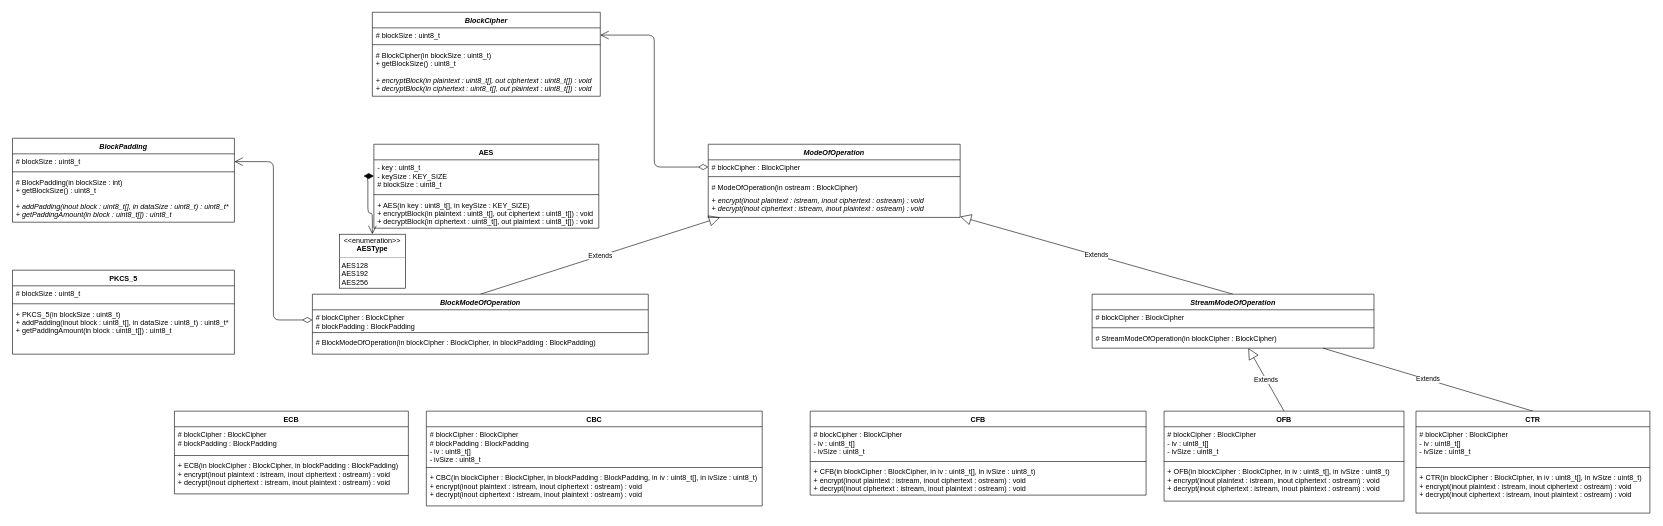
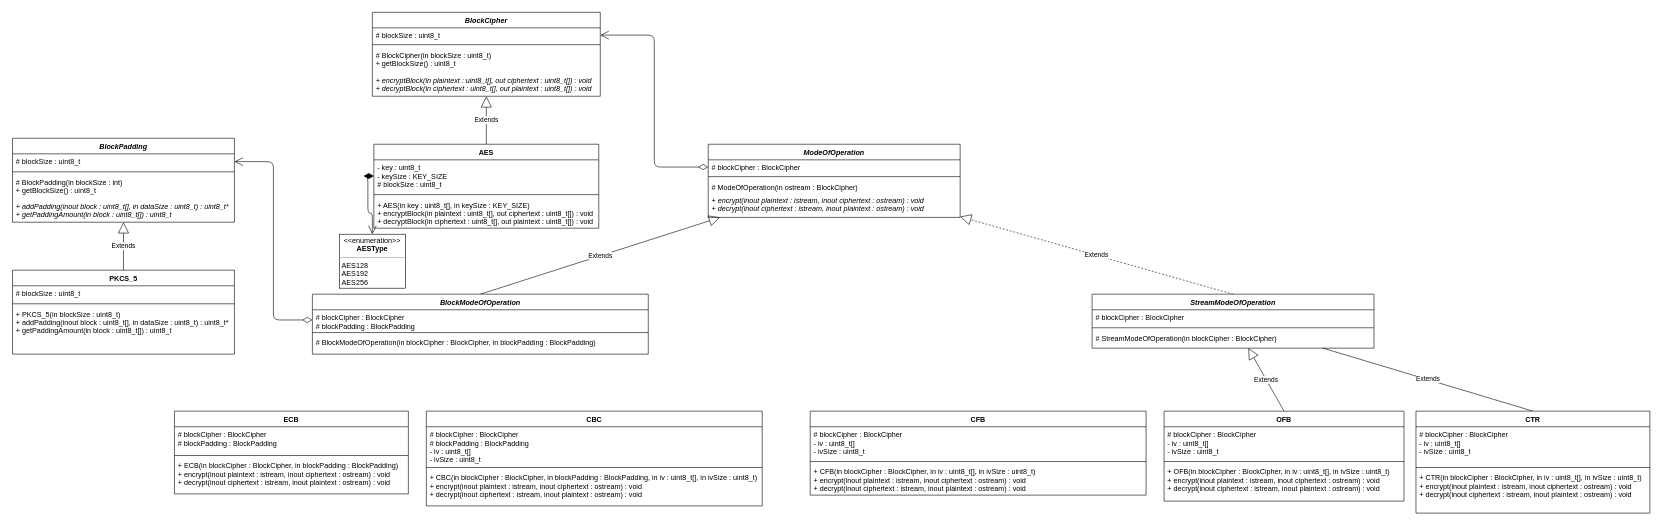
  <mxCell id="0" />
  <mxCell id="1" parent="0" />
  <mxCell id="2" value="&lt;p style=&quot;margin: 0px ; margin-top: 4px ; text-align: center&quot;&gt;&amp;lt;&amp;lt;enumeration&amp;gt;&amp;gt;&lt;br&gt;&lt;b&gt;AESType&lt;/b&gt;&lt;/p&gt;&lt;hr size=&quot;1&quot;&gt;&lt;p style=&quot;margin: 0px ; margin-left: 4px&quot;&gt;AES128&lt;/p&gt;&lt;p style=&quot;margin: 0px ; margin-left: 4px&quot;&gt;AES192&lt;/p&gt;&lt;p style=&quot;margin: 0px ; margin-left: 4px&quot;&gt;AES256&lt;/p&gt;" style="verticalAlign=top;align=left;overflow=fill;fontSize=12;fontFamily=Helvetica;html=1;" parent="1" vertex="1"><mxGeometry x="565" y="390" width="110" height="90" as="geometry" /></mxCell>
+ <mxCell id="3" value="Extends" style="endArrow=block;endSize=16;endFill=0;html=1;exitX=0.5;exitY=0;exitDx=0;exitDy=0;" parent="1" source="53" target="57" edge="1"><mxGeometry width="160" relative="1" as="geometry"><mxPoint x="532.5" y="300" as="sourcePoint" /><mxPoint x="772.5" y="310" as="targetPoint" /></mxGeometry></mxCell>
  <mxCell id="4" value="Extends" style="endArrow=block;endSize=16;endFill=0;html=1;exitX=0.5;exitY=0;exitDx=0;exitDy=0;" parent="1" source="19" target="10" edge="1"><mxGeometry width="160" relative="1" as="geometry"><mxPoint x="1620" y="540" as="sourcePoint" /><mxPoint x="1410" y="330" as="targetPoint" /></mxGeometry></mxCell>
- <mxCell id="5" value="Extends" style="endArrow=block;endSize=16;endFill=0;html=1;exitX=0.5;exitY=0;exitDx=0;exitDy=0;" parent="1" source="39" target="10" edge="1"><mxGeometry width="160" relative="1" as="geometry"><mxPoint x="1620" y="540" as="sourcePoint" /><mxPoint x="1780" y="540" as="targetPoint" /></mxGeometry></mxCell>
+ <mxCell id="5" value="Extends" style="endArrow=block;endSize=16;endFill=0;html=1;exitX=0.5;exitY=0;exitDx=0;exitDy=0;dashed=1;" parent="1" source="39" target="10" edge="1"><mxGeometry width="160" relative="1" as="geometry"><mxPoint x="1620" y="540" as="sourcePoint" /><mxPoint x="1780" y="540" as="targetPoint" /></mxGeometry></mxCell>
  <mxCell id="6" value="Extends" style="endArrow=none;endSize=16;endFill=0;html=1;exitX=0.5;exitY=0;exitDx=0;exitDy=0;" parent="1" source="35" target="39" edge="1"><mxGeometry width="160" relative="1" as="geometry"><mxPoint x="1320" y="710" as="sourcePoint" /><mxPoint x="1480" y="710" as="targetPoint" /></mxGeometry></mxCell>
  <mxCell id="7" value="Extends" style="endArrow=block;endSize=16;endFill=0;html=1;exitX=0.5;exitY=0;exitDx=0;exitDy=0;" parent="1" source="31" target="39" edge="1"><mxGeometry width="160" relative="1" as="geometry"><mxPoint x="1320" y="710" as="sourcePoint" /><mxPoint x="1480" y="710" as="targetPoint" /></mxGeometry></mxCell>
+ <mxCell id="8" value="Extends" style="endArrow=block;endSize=16;endFill=0;html=1;exitX=0.5;exitY=0;exitDx=0;exitDy=0;" parent="1" source="49" target="44" edge="1"><mxGeometry width="160" relative="1" as="geometry"><mxPoint x="500" y="300" as="sourcePoint" /><mxPoint x="660" y="300" as="targetPoint" /></mxGeometry></mxCell>
  <mxCell id="9" value="" style="endArrow=open;html=1;endSize=12;startArrow=diamondThin;startSize=14;startFill=1;edgeStyle=orthogonalEdgeStyle;align=left;verticalAlign=bottom;entryX=0.5;entryY=0;entryDx=0;entryDy=0;" edge="1" parent="1" source="54" target="2"><mxGeometry x="-1" y="3" relative="1" as="geometry"><mxPoint x="462.5" y="210" as="sourcePoint" /><mxPoint x="622.5" y="210" as="targetPoint" /></mxGeometry></mxCell>
  <mxCell id="10" value="ModeOfOperation" style="swimlane;fontStyle=3;align=center;verticalAlign=top;childLayout=stackLayout;horizontal=1;startSize=26;horizontalStack=0;resizeParent=1;resizeParentMax=0;resizeLast=0;collapsible=1;marginBottom=0;" parent="1" vertex="1"><mxGeometry x="1180" y="240" width="420" height="122" as="geometry"><mxRectangle x="20" y="220" width="100" height="26" as="alternateBounds" /></mxGeometry></mxCell>
  <mxCell id="11" value="# blockCipher : BlockCipher" style="text;strokeColor=none;fillColor=none;align=left;verticalAlign=top;spacingLeft=4;spacingRight=4;overflow=hidden;rotatable=0;points=[[0,0.5],[1,0.5]];portConstraint=eastwest;" parent="10" vertex="1"><mxGeometry y="26" width="420" height="24" as="geometry" /></mxCell>
  <mxCell id="12" value="" style="line;strokeWidth=1;fillColor=none;align=left;verticalAlign=middle;spacingTop=-1;spacingLeft=3;spacingRight=3;rotatable=0;labelPosition=right;points=[];portConstraint=eastwest;" parent="10" vertex="1"><mxGeometry y="50" width="420" height="8" as="geometry" /></mxCell>
  <mxCell id="13" value="# ModeOfOperation(in ostream : BlockCipher)" style="text;strokeColor=none;fillColor=none;align=left;verticalAlign=top;spacingLeft=4;spacingRight=4;overflow=hidden;rotatable=0;points=[[0,0.5],[1,0.5]];portConstraint=eastwest;" parent="10" vertex="1"><mxGeometry y="58" width="420" height="22" as="geometry" /></mxCell>
  <mxCell id="14" value="+ encrypt(inout plaintext : istream, inout ciphertext : ostream) : void&#10;+ decrypt(inout ciphertext : istream, inout plaintext : ostream) : void" style="text;strokeColor=none;fillColor=none;align=left;verticalAlign=top;spacingLeft=4;spacingRight=4;overflow=hidden;rotatable=0;points=[[0,0.5],[1,0.5]];portConstraint=eastwest;fontStyle=2" parent="10" vertex="1"><mxGeometry y="80" width="420" height="42" as="geometry" /></mxCell>
  <mxCell id="15" value="ECB" style="swimlane;fontStyle=1;align=center;verticalAlign=top;childLayout=stackLayout;horizontal=1;startSize=26;horizontalStack=0;resizeParent=1;resizeParentMax=0;resizeLast=0;collapsible=1;marginBottom=0;" parent="1" vertex="1"><mxGeometry x="290" y="685" width="390" height="138" as="geometry" /></mxCell>
  <mxCell id="16" value="# blockCipher : BlockCipher&#10;# blockPadding : BlockPadding" style="text;strokeColor=none;fillColor=none;align=left;verticalAlign=top;spacingLeft=4;spacingRight=4;overflow=hidden;rotatable=0;points=[[0,0.5],[1,0.5]];portConstraint=eastwest;" parent="15" vertex="1"><mxGeometry y="26" width="390" height="44" as="geometry" /></mxCell>
  <mxCell id="17" value="" style="line;strokeWidth=1;fillColor=none;align=left;verticalAlign=middle;spacingTop=-1;spacingLeft=3;spacingRight=3;rotatable=0;labelPosition=right;points=[];portConstraint=eastwest;" parent="15" vertex="1"><mxGeometry y="70" width="390" height="8" as="geometry" /></mxCell>
  <mxCell id="18" value="+ ECB(in blockCipher : BlockCipher, in blockPadding : BlockPadding)&#10;+ encrypt(inout plaintext : istream, inout ciphertext : ostream) : void&#10;+ decrypt(inout ciphertext : istream, inout plaintext : ostream) : void" style="text;strokeColor=none;fillColor=none;align=left;verticalAlign=top;spacingLeft=4;spacingRight=4;overflow=hidden;rotatable=0;points=[[0,0.5],[1,0.5]];portConstraint=eastwest;" parent="15" vertex="1"><mxGeometry y="78" width="390" height="60" as="geometry" /></mxCell>
  <mxCell id="19" value="BlockModeOfOperation" style="swimlane;fontStyle=3;align=center;verticalAlign=top;childLayout=stackLayout;horizontal=1;startSize=26;horizontalStack=0;resizeParent=1;resizeParentMax=0;resizeLast=0;collapsible=1;marginBottom=0;" parent="1" vertex="1"><mxGeometry x="520" y="490" width="560" height="100" as="geometry" /></mxCell>
  <mxCell id="20" value="# blockCipher : BlockCipher&#10;# blockPadding : BlockPadding" style="text;strokeColor=none;fillColor=none;align=left;verticalAlign=top;spacingLeft=4;spacingRight=4;overflow=hidden;rotatable=0;points=[[0,0.5],[1,0.5]];portConstraint=eastwest;" parent="19" vertex="1"><mxGeometry y="26" width="560" height="34" as="geometry" /></mxCell>
  <mxCell id="21" value="" style="line;strokeWidth=1;fillColor=none;align=left;verticalAlign=middle;spacingTop=-1;spacingLeft=3;spacingRight=3;rotatable=0;labelPosition=right;points=[];portConstraint=eastwest;" parent="19" vertex="1"><mxGeometry y="60" width="560" height="8" as="geometry" /></mxCell>
  <mxCell id="22" value="# BlockModeOfOperation(in blockCipher : BlockCipher, in blockPadding : BlockPadding)" style="text;strokeColor=none;fillColor=none;align=left;verticalAlign=top;spacingLeft=4;spacingRight=4;overflow=hidden;rotatable=0;points=[[0,0.5],[1,0.5]];portConstraint=eastwest;" parent="19" vertex="1"><mxGeometry y="68" width="560" height="32" as="geometry" /></mxCell>
  <mxCell id="23" value="CBC" style="swimlane;fontStyle=1;align=center;verticalAlign=top;childLayout=stackLayout;horizontal=1;startSize=26;horizontalStack=0;resizeParent=1;resizeParentMax=0;resizeLast=0;collapsible=1;marginBottom=0;" parent="1" vertex="1"><mxGeometry x="710" y="685" width="560" height="158" as="geometry" /></mxCell>
  <mxCell id="24" value="# blockCipher : BlockCipher&#10;# blockPadding : BlockPadding&#10;- iv : uint8_t[]&#10;- ivSize : uint8_t" style="text;strokeColor=none;fillColor=none;align=left;verticalAlign=top;spacingLeft=4;spacingRight=4;overflow=hidden;rotatable=0;points=[[0,0.5],[1,0.5]];portConstraint=eastwest;" parent="23" vertex="1"><mxGeometry y="26" width="560" height="64" as="geometry" /></mxCell>
  <mxCell id="25" value="" style="line;strokeWidth=1;fillColor=none;align=left;verticalAlign=middle;spacingTop=-1;spacingLeft=3;spacingRight=3;rotatable=0;labelPosition=right;points=[];portConstraint=eastwest;" parent="23" vertex="1"><mxGeometry y="90" width="560" height="8" as="geometry" /></mxCell>
  <mxCell id="26" value="+ CBC(in blockCipher : BlockCipher, in blockPadding : BlockPadding, in iv : uint8_t[], in ivSize : uint8_t)&#10;+ encrypt(inout plaintext : istream, inout ciphertext : ostream) : void&#10;+ decrypt(inout ciphertext : istream, inout plaintext : ostream) : void" style="text;strokeColor=none;fillColor=none;align=left;verticalAlign=top;spacingLeft=4;spacingRight=4;overflow=hidden;rotatable=0;points=[[0,0.5],[1,0.5]];portConstraint=eastwest;" parent="23" vertex="1"><mxGeometry y="98" width="560" height="60" as="geometry" /></mxCell>
  <mxCell id="27" value="CFB" style="swimlane;fontStyle=1;align=center;verticalAlign=top;childLayout=stackLayout;horizontal=1;startSize=26;horizontalStack=0;resizeParent=1;resizeParentMax=0;resizeLast=0;collapsible=1;marginBottom=0;" parent="1" vertex="1"><mxGeometry x="1350" y="685" width="560" height="140" as="geometry" /></mxCell>
  <mxCell id="28" value="# blockCipher : BlockCipher&#10;- iv : uint8_t[]&#10;- ivSize : uint8_t" style="text;strokeColor=none;fillColor=none;align=left;verticalAlign=top;spacingLeft=4;spacingRight=4;overflow=hidden;rotatable=0;points=[[0,0.5],[1,0.5]];portConstraint=eastwest;" parent="27" vertex="1"><mxGeometry y="26" width="560" height="54" as="geometry" /></mxCell>
  <mxCell id="29" value="" style="line;strokeWidth=1;fillColor=none;align=left;verticalAlign=middle;spacingTop=-1;spacingLeft=3;spacingRight=3;rotatable=0;labelPosition=right;points=[];portConstraint=eastwest;" parent="27" vertex="1"><mxGeometry y="80" width="560" height="8" as="geometry" /></mxCell>
  <mxCell id="30" value="+ CFB(in blockCipher : BlockCipher, in iv : uint8_t[], in ivSize : uint8_t)&#10;+ encrypt(inout plaintext : istream, inout ciphertext : ostream) : void&#10;+ decrypt(inout ciphertext : istream, inout plaintext : ostream) : void" style="text;strokeColor=none;fillColor=none;align=left;verticalAlign=top;spacingLeft=4;spacingRight=4;overflow=hidden;rotatable=0;points=[[0,0.5],[1,0.5]];portConstraint=eastwest;" parent="27" vertex="1"><mxGeometry y="88" width="560" height="52" as="geometry" /></mxCell>
  <mxCell id="31" value="OFB" style="swimlane;fontStyle=1;align=center;verticalAlign=top;childLayout=stackLayout;horizontal=1;startSize=26;horizontalStack=0;resizeParent=1;resizeParentMax=0;resizeLast=0;collapsible=1;marginBottom=0;" parent="1" vertex="1"><mxGeometry x="1940" y="685" width="400" height="150" as="geometry" /></mxCell>
  <mxCell id="32" value="# blockCipher : BlockCipher&#10;- iv : uint8_t[]&#10;- ivSize : uint8_t" style="text;strokeColor=none;fillColor=none;align=left;verticalAlign=top;spacingLeft=4;spacingRight=4;overflow=hidden;rotatable=0;points=[[0,0.5],[1,0.5]];portConstraint=eastwest;" parent="31" vertex="1"><mxGeometry y="26" width="400" height="54" as="geometry" /></mxCell>
  <mxCell id="33" value="" style="line;strokeWidth=1;fillColor=none;align=left;verticalAlign=middle;spacingTop=-1;spacingLeft=3;spacingRight=3;rotatable=0;labelPosition=right;points=[];portConstraint=eastwest;" parent="31" vertex="1"><mxGeometry y="80" width="400" height="8" as="geometry" /></mxCell>
  <mxCell id="34" value="+ OFB(in blockCipher : BlockCipher, in iv : uint8_t[], in ivSize : uint8_t)&#10;+ encrypt(inout plaintext : istream, inout ciphertext : ostream) : void&#10;+ decrypt(inout ciphertext : istream, inout plaintext : ostream) : void" style="text;strokeColor=none;fillColor=none;align=left;verticalAlign=top;spacingLeft=4;spacingRight=4;overflow=hidden;rotatable=0;points=[[0,0.5],[1,0.5]];portConstraint=eastwest;" parent="31" vertex="1"><mxGeometry y="88" width="400" height="62" as="geometry" /></mxCell>
  <mxCell id="35" value="CTR" style="swimlane;fontStyle=1;align=center;verticalAlign=top;childLayout=stackLayout;horizontal=1;startSize=26;horizontalStack=0;resizeParent=1;resizeParentMax=0;resizeLast=0;collapsible=1;marginBottom=0;" parent="1" vertex="1"><mxGeometry x="2360" y="685" width="390" height="170" as="geometry" /></mxCell>
  <mxCell id="36" value="# blockCipher : BlockCipher&#10;- iv : uint8_t[]&#10;- ivSize : uint8_t" style="text;strokeColor=none;fillColor=none;align=left;verticalAlign=top;spacingLeft=4;spacingRight=4;overflow=hidden;rotatable=0;points=[[0,0.5],[1,0.5]];portConstraint=eastwest;" parent="35" vertex="1"><mxGeometry y="26" width="390" height="64" as="geometry" /></mxCell>
  <mxCell id="37" value="" style="line;strokeWidth=1;fillColor=none;align=left;verticalAlign=middle;spacingTop=-1;spacingLeft=3;spacingRight=3;rotatable=0;labelPosition=right;points=[];portConstraint=eastwest;" parent="35" vertex="1"><mxGeometry y="90" width="390" height="8" as="geometry" /></mxCell>
  <mxCell id="38" value="+ CTR(in blockCipher : BlockCipher, in iv : uint8_t[], in ivSize : uint8_t)&#10;+ encrypt(inout plaintext : istream, inout ciphertext : ostream) : void&#10;+ decrypt(inout ciphertext : istream, inout plaintext : ostream) : void" style="text;strokeColor=none;fillColor=none;align=left;verticalAlign=top;spacingLeft=4;spacingRight=4;overflow=hidden;rotatable=0;points=[[0,0.5],[1,0.5]];portConstraint=eastwest;" parent="35" vertex="1"><mxGeometry y="98" width="390" height="72" as="geometry" /></mxCell>
  <mxCell id="39" value="StreamModeOfOperation" style="swimlane;fontStyle=3;align=center;verticalAlign=top;childLayout=stackLayout;horizontal=1;startSize=26;horizontalStack=0;resizeParent=1;resizeParentMax=0;resizeLast=0;collapsible=1;marginBottom=0;" parent="1" vertex="1"><mxGeometry x="1820" y="490" width="470" height="90" as="geometry" /></mxCell>
  <mxCell id="40" value="# blockCipher : BlockCipher" style="text;strokeColor=none;fillColor=none;align=left;verticalAlign=top;spacingLeft=4;spacingRight=4;overflow=hidden;rotatable=0;points=[[0,0.5],[1,0.5]];portConstraint=eastwest;" parent="39" vertex="1"><mxGeometry y="26" width="470" height="26" as="geometry" /></mxCell>
  <mxCell id="41" value="" style="line;strokeWidth=1;fillColor=none;align=left;verticalAlign=middle;spacingTop=-1;spacingLeft=3;spacingRight=3;rotatable=0;labelPosition=right;points=[];portConstraint=eastwest;" parent="39" vertex="1"><mxGeometry y="52" width="470" height="8" as="geometry" /></mxCell>
  <mxCell id="42" value="# StreamModeOfOperation(in blockCipher : BlockCipher)" style="text;strokeColor=none;fillColor=none;align=left;verticalAlign=top;spacingLeft=4;spacingRight=4;overflow=hidden;rotatable=0;points=[[0,0.5],[1,0.5]];portConstraint=eastwest;" parent="39" vertex="1"><mxGeometry y="60" width="470" height="30" as="geometry" /></mxCell>
  <mxCell id="43" value="" style="endArrow=open;html=1;endSize=12;startArrow=diamondThin;startSize=14;startFill=0;edgeStyle=orthogonalEdgeStyle;align=left;verticalAlign=bottom;entryX=1;entryY=0.5;entryDx=0;entryDy=0;exitX=0;exitY=0.5;exitDx=0;exitDy=0;" edge="1" parent="1" source="20" target="45"><mxGeometry x="-1" y="3" relative="1" as="geometry"><mxPoint x="651.667" y="390" as="sourcePoint" /><mxPoint x="890" y="340" as="targetPoint" /></mxGeometry></mxCell>
  <mxCell id="44" value="BlockPadding" style="swimlane;fontStyle=3;align=center;verticalAlign=top;childLayout=stackLayout;horizontal=1;startSize=26;horizontalStack=0;resizeParent=1;resizeParentMax=0;resizeLast=0;collapsible=1;marginBottom=0;" parent="1" vertex="1"><mxGeometry x="20" y="230" width="370" height="140" as="geometry" /></mxCell>
  <mxCell id="45" value="# blockSize : uint8_t" style="text;strokeColor=none;fillColor=none;align=left;verticalAlign=top;spacingLeft=4;spacingRight=4;overflow=hidden;rotatable=0;points=[[0,0.5],[1,0.5]];portConstraint=eastwest;" parent="44" vertex="1"><mxGeometry y="26" width="370" height="26" as="geometry" /></mxCell>
  <mxCell id="46" value="" style="line;strokeWidth=1;fillColor=none;align=left;verticalAlign=middle;spacingTop=-1;spacingLeft=3;spacingRight=3;rotatable=0;labelPosition=right;points=[];portConstraint=eastwest;" parent="44" vertex="1"><mxGeometry y="52" width="370" height="8" as="geometry" /></mxCell>
  <mxCell id="47" value="# BlockPadding(in blockSize : int)&#10;+ getBlockSize() : uint8_t&#10;" style="text;strokeColor=none;fillColor=none;align=left;verticalAlign=top;spacingLeft=4;spacingRight=4;overflow=hidden;rotatable=0;points=[[0,0.5],[1,0.5]];portConstraint=eastwest;" parent="44" vertex="1"><mxGeometry y="60" width="370" height="40" as="geometry" /></mxCell>
  <mxCell id="48" value="+ addPadding(inout block : uint8_t[], in dataSize : uint8_t) : uint8_t*&#10;+ getPaddingAmount(in block : uint8_t[]) : uint8_t" style="text;strokeColor=none;fillColor=none;align=left;verticalAlign=top;spacingLeft=4;spacingRight=4;overflow=hidden;rotatable=0;points=[[0,0.5],[1,0.5]];portConstraint=eastwest;fontStyle=2" parent="44" vertex="1"><mxGeometry y="100" width="370" height="40" as="geometry" /></mxCell>
  <mxCell id="49" value="PKCS_5" style="swimlane;fontStyle=1;align=center;verticalAlign=top;childLayout=stackLayout;horizontal=1;startSize=26;horizontalStack=0;resizeParent=1;resizeParentMax=0;resizeLast=0;collapsible=1;marginBottom=0;" parent="1" vertex="1"><mxGeometry x="20" y="450" width="370" height="140" as="geometry" /></mxCell>
  <mxCell id="50" value="# blockSize : uint8_t" style="text;strokeColor=none;fillColor=none;align=left;verticalAlign=top;spacingLeft=4;spacingRight=4;overflow=hidden;rotatable=0;points=[[0,0.5],[1,0.5]];portConstraint=eastwest;" parent="49" vertex="1"><mxGeometry y="26" width="370" height="26" as="geometry" /></mxCell>
  <mxCell id="51" value="" style="line;strokeWidth=1;fillColor=none;align=left;verticalAlign=middle;spacingTop=-1;spacingLeft=3;spacingRight=3;rotatable=0;labelPosition=right;points=[];portConstraint=eastwest;" parent="49" vertex="1"><mxGeometry y="52" width="370" height="8" as="geometry" /></mxCell>
  <mxCell id="52" value="+ PKCS_5(in blockSize : uint8_t)&#10;+ addPadding(inout block : uint8_t[], in dataSize : uint8_t) : uint8_t*&#10;+ getPaddingAmount(in block : uint8_t[]) : uint8_t" style="text;strokeColor=none;fillColor=none;align=left;verticalAlign=top;spacingLeft=4;spacingRight=4;overflow=hidden;rotatable=0;points=[[0,0.5],[1,0.5]];portConstraint=eastwest;" parent="49" vertex="1"><mxGeometry y="60" width="370" height="80" as="geometry" /></mxCell>
  <mxCell id="53" value="AES" style="swimlane;fontStyle=1;align=center;verticalAlign=top;childLayout=stackLayout;horizontal=1;startSize=26;horizontalStack=0;resizeParent=1;resizeParentMax=0;resizeLast=0;collapsible=1;marginBottom=0;" parent="1" vertex="1"><mxGeometry x="622.5" y="240" width="375" height="140" as="geometry" /></mxCell>
  <mxCell id="54" value="- key : uint8_t&#10;- keySize : KEY_SIZE&#10;# blockSize : uint8_t&#10;" style="text;strokeColor=none;fillColor=none;align=left;verticalAlign=top;spacingLeft=4;spacingRight=4;overflow=hidden;rotatable=0;points=[[0,0.5],[1,0.5]];portConstraint=eastwest;" parent="53" vertex="1"><mxGeometry y="26" width="375" height="54" as="geometry" /></mxCell>
  <mxCell id="55" value="" style="line;strokeWidth=1;fillColor=none;align=left;verticalAlign=middle;spacingTop=-1;spacingLeft=3;spacingRight=3;rotatable=0;labelPosition=right;points=[];portConstraint=eastwest;" parent="53" vertex="1"><mxGeometry y="80" width="375" height="8" as="geometry" /></mxCell>
  <mxCell id="56" value="+ AES(in key : uint8_t[], in keySize : KEY_SIZE)&#10;+ encryptBlock(in plaintext : uint8_t[], out ciphertext : uint8_t[]) : void &#10;+ decryptBlock(in ciphertext : uint8_t[], out plaintext : uint8_t[]) : void " style="text;strokeColor=none;fillColor=none;align=left;verticalAlign=top;spacingLeft=4;spacingRight=4;overflow=hidden;rotatable=0;points=[[0,0.5],[1,0.5]];portConstraint=eastwest;fontStyle=0" parent="53" vertex="1"><mxGeometry y="88" width="375" height="52" as="geometry" /></mxCell>
  <mxCell id="57" value="BlockCipher" style="swimlane;fontStyle=3;align=center;verticalAlign=top;childLayout=stackLayout;horizontal=1;startSize=26;horizontalStack=0;resizeParent=1;resizeParentMax=0;resizeLast=0;collapsible=1;marginBottom=0;" parent="1" vertex="1"><mxGeometry x="620" y="20" width="380" height="140" as="geometry" /></mxCell>
  <mxCell id="58" value="# blockSize : uint8_t" style="text;strokeColor=none;fillColor=none;align=left;verticalAlign=top;spacingLeft=4;spacingRight=4;overflow=hidden;rotatable=0;points=[[0,0.5],[1,0.5]];portConstraint=eastwest;" parent="57" vertex="1"><mxGeometry y="26" width="380" height="24" as="geometry" /></mxCell>
  <mxCell id="59" value="" style="line;strokeWidth=1;fillColor=none;align=left;verticalAlign=middle;spacingTop=-1;spacingLeft=3;spacingRight=3;rotatable=0;labelPosition=right;points=[];portConstraint=eastwest;" parent="57" vertex="1"><mxGeometry y="50" width="380" height="8" as="geometry" /></mxCell>
  <mxCell id="60" value="# BlockCipher(in blockSize : uint8_t)&#10;+ getBlockSize() : uint8_t&#10;" style="text;strokeColor=none;fillColor=none;align=left;verticalAlign=top;spacingLeft=4;spacingRight=4;overflow=hidden;rotatable=0;points=[[0,0.5],[1,0.5]];portConstraint=eastwest;" parent="57" vertex="1"><mxGeometry y="58" width="380" height="42" as="geometry" /></mxCell>
  <mxCell id="61" value="+ encryptBlock(in plaintext : uint8_t[], out ciphertext : uint8_t[]) : void &#10;+ decryptBlock(in ciphertext : uint8_t[], out plaintext : uint8_t[]) : void " style="text;strokeColor=none;fillColor=none;align=left;verticalAlign=top;spacingLeft=4;spacingRight=4;overflow=hidden;rotatable=0;points=[[0,0.5],[1,0.5]];portConstraint=eastwest;fontStyle=2" parent="57" vertex="1"><mxGeometry y="100" width="380" height="40" as="geometry" /></mxCell>
  <mxCell id="62" value="" style="endArrow=open;html=1;endSize=12;startArrow=diamondThin;startSize=14;startFill=0;edgeStyle=orthogonalEdgeStyle;align=left;verticalAlign=bottom;entryX=1;entryY=0.5;entryDx=0;entryDy=0;exitX=0;exitY=0.5;exitDx=0;exitDy=0;" edge="1" parent="1" source="11" target="58"><mxGeometry x="-1" y="3" relative="1" as="geometry"><mxPoint x="1000" y="250" as="sourcePoint" /><mxPoint x="1160" y="250" as="targetPoint" /></mxGeometry></mxCell>
